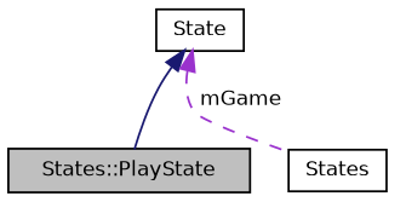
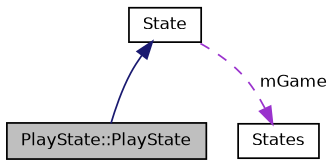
  digraph {
    node [color=black fontname=Helvetica fontsize=10 shape=record]
    edge [dir=back fontname=Helvetica fontsize=10 labelfontname=Helvetica labelfontsize=10]
-   n1 [fillcolor=grey75 fontcolor=black height=0.2 label="States::PlayState" style=filled width=0.4]
+   n1 [fillcolor=grey75 fontcolor=black height=0.2 label="PlayState::PlayState" style=filled width=0.4]
    n2 [height=0.2 label=State width=0.4]
    n3 [height=0.2 label=States width=0.4]
    n2 -> n1 [color=midnightblue style=solid]
-   n2 -> n3 [color=darkorchid3 label=" mGame" style=dashed]
+   n3 -> n2 [color=darkorchid3 label=" mGame" style=dashed]
  }
